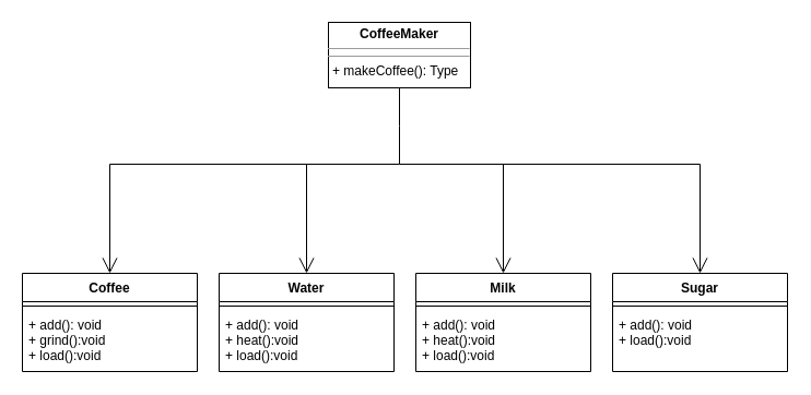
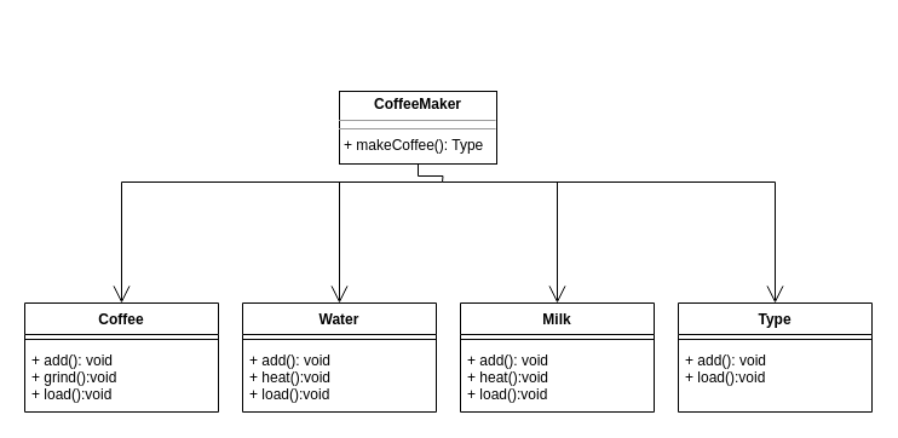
  <mxCell id="0" />
  <mxCell id="1" parent="0" />
  <mxCell id="2" value="Coffee" style="swimlane;fontStyle=1;align=center;verticalAlign=top;childLayout=stackLayout;horizontal=1;startSize=26;horizontalStack=0;resizeParent=1;resizeParentMax=0;resizeLast=0;collapsible=1;marginBottom=0;" vertex="1" parent="1"><mxGeometry x="20" y="250" width="160" height="90" as="geometry" /></mxCell>
  <mxCell id="3" value="" style="line;strokeWidth=1;fillColor=none;align=left;verticalAlign=middle;spacingTop=-1;spacingLeft=3;spacingRight=3;rotatable=0;labelPosition=right;points=[];portConstraint=eastwest;" vertex="1" parent="2"><mxGeometry y="26" width="160" height="8" as="geometry" /></mxCell>
  <mxCell id="4" value="+ add(): void&#10;+ grind():void&#10;+ load():void&#10;" style="text;strokeColor=none;fillColor=none;align=left;verticalAlign=top;spacingLeft=4;spacingRight=4;overflow=hidden;rotatable=0;points=[[0,0.5],[1,0.5]];portConstraint=eastwest;" vertex="1" parent="2"><mxGeometry y="34" width="160" height="56" as="geometry" /></mxCell>
  <mxCell id="5" value="Water" style="swimlane;fontStyle=1;align=center;verticalAlign=top;childLayout=stackLayout;horizontal=1;startSize=26;horizontalStack=0;resizeParent=1;resizeParentMax=0;resizeLast=0;collapsible=1;marginBottom=0;" vertex="1" parent="1"><mxGeometry x="200" y="250" width="160" height="90" as="geometry" /></mxCell>
  <mxCell id="6" value="" style="line;strokeWidth=1;fillColor=none;align=left;verticalAlign=middle;spacingTop=-1;spacingLeft=3;spacingRight=3;rotatable=0;labelPosition=right;points=[];portConstraint=eastwest;" vertex="1" parent="5"><mxGeometry y="26" width="160" height="8" as="geometry" /></mxCell>
  <mxCell id="7" value="+ add(): void&#10;+ heat():void&#10;+ load():void&#10;" style="text;strokeColor=none;fillColor=none;align=left;verticalAlign=top;spacingLeft=4;spacingRight=4;overflow=hidden;rotatable=0;points=[[0,0.5],[1,0.5]];portConstraint=eastwest;" vertex="1" parent="5"><mxGeometry y="34" width="160" height="56" as="geometry" /></mxCell>
  <mxCell id="8" value="Milk" style="swimlane;fontStyle=1;align=center;verticalAlign=top;childLayout=stackLayout;horizontal=1;startSize=26;horizontalStack=0;resizeParent=1;resizeParentMax=0;resizeLast=0;collapsible=1;marginBottom=0;" vertex="1" parent="1"><mxGeometry x="380" y="250" width="160" height="90" as="geometry" /></mxCell>
  <mxCell id="9" value="" style="line;strokeWidth=1;fillColor=none;align=left;verticalAlign=middle;spacingTop=-1;spacingLeft=3;spacingRight=3;rotatable=0;labelPosition=right;points=[];portConstraint=eastwest;" vertex="1" parent="8"><mxGeometry y="26" width="160" height="8" as="geometry" /></mxCell>
  <mxCell id="10" value="+ add(): void&#10;+ heat():void&#10;+ load():void&#10;" style="text;strokeColor=none;fillColor=none;align=left;verticalAlign=top;spacingLeft=4;spacingRight=4;overflow=hidden;rotatable=0;points=[[0,0.5],[1,0.5]];portConstraint=eastwest;" vertex="1" parent="8"><mxGeometry y="34" width="160" height="56" as="geometry" /></mxCell>
- <mxCell id="11" value="Sugar" style="swimlane;fontStyle=1;align=center;verticalAlign=top;childLayout=stackLayout;horizontal=1;startSize=26;horizontalStack=0;resizeParent=1;resizeParentMax=0;resizeLast=0;collapsible=1;marginBottom=0;" vertex="1" parent="1"><mxGeometry x="560" y="250" width="160" height="90" as="geometry" /></mxCell>
+ <mxCell id="11" value="Type" style="swimlane;fontStyle=1;align=center;verticalAlign=top;childLayout=stackLayout;horizontal=1;startSize=26;horizontalStack=0;resizeParent=1;resizeParentMax=0;resizeLast=0;collapsible=1;marginBottom=0;" vertex="1" parent="1"><mxGeometry x="560" y="250" width="160" height="90" as="geometry" /></mxCell>
  <mxCell id="12" value="" style="line;strokeWidth=1;fillColor=none;align=left;verticalAlign=middle;spacingTop=-1;spacingLeft=3;spacingRight=3;rotatable=0;labelPosition=right;points=[];portConstraint=eastwest;" vertex="1" parent="11"><mxGeometry y="26" width="160" height="8" as="geometry" /></mxCell>
  <mxCell id="13" value="+ add(): void&#10;+ load():void&#10;" style="text;strokeColor=none;fillColor=none;align=left;verticalAlign=top;spacingLeft=4;spacingRight=4;overflow=hidden;rotatable=0;points=[[0,0.5],[1,0.5]];portConstraint=eastwest;" vertex="1" parent="11"><mxGeometry y="34" width="160" height="56" as="geometry" /></mxCell>
- <mxCell id="14" value="&lt;p style=&quot;margin: 0px ; margin-top: 4px ; text-align: center&quot;&gt;&lt;b&gt;CoffeeMaker&lt;/b&gt;&lt;/p&gt;&lt;hr size=&quot;1&quot;&gt;&lt;hr size=&quot;1&quot;&gt;&lt;p style=&quot;margin: 0px ; margin-left: 4px&quot;&gt;+ makeCoffee(): Type&lt;/p&gt;" style="verticalAlign=top;align=left;overflow=fill;fontSize=12;fontFamily=Helvetica;html=1;" vertex="1" parent="1"><mxGeometry x="300" y="20" width="130" height="60" as="geometry" /></mxCell>
+ <mxCell id="14" value="&lt;p style=&quot;margin: 0px ; margin-top: 4px ; text-align: center&quot;&gt;&lt;b&gt;CoffeeMaker&lt;/b&gt;&lt;/p&gt;&lt;hr size=&quot;1&quot;&gt;&lt;hr size=&quot;1&quot;&gt;&lt;p style=&quot;margin: 0px ; margin-left: 4px&quot;&gt;+ makeCoffee(): Type&lt;/p&gt;" style="verticalAlign=top;align=left;overflow=fill;fontSize=12;fontFamily=Helvetica;html=1;" vertex="1" parent="1"><mxGeometry x="280" y="75" width="130" height="60" as="geometry" /></mxCell>
  <mxCell id="15" value="" style="endArrow=open;endFill=1;endSize=12;html=1;rounded=0;entryX=0.5;entryY=0;entryDx=0;entryDy=0;" edge="1" parent="1" target="2"><mxGeometry width="160" relative="1" as="geometry"><mxPoint x="100" y="150" as="sourcePoint" /><mxPoint x="420" y="290" as="targetPoint" /></mxGeometry></mxCell>
  <mxCell id="16" value="" style="endArrow=open;endFill=1;endSize=12;html=1;rounded=0;entryX=0.5;entryY=0;entryDx=0;entryDy=0;" edge="1" parent="1" target="5"><mxGeometry width="160" relative="1" as="geometry"><mxPoint x="280" y="150" as="sourcePoint" /><mxPoint x="110" y="260" as="targetPoint" /></mxGeometry></mxCell>
  <mxCell id="17" value="" style="endArrow=open;endFill=1;endSize=12;html=1;rounded=0;entryX=0.5;entryY=0;entryDx=0;entryDy=0;" edge="1" parent="1" target="8"><mxGeometry width="160" relative="1" as="geometry"><mxPoint x="460" y="150" as="sourcePoint" /><mxPoint x="290" y="260" as="targetPoint" /></mxGeometry></mxCell>
  <mxCell id="18" value="" style="endArrow=open;endFill=1;endSize=12;html=1;rounded=0;entryX=0.5;entryY=0;entryDx=0;entryDy=0;" edge="1" parent="1" target="11"><mxGeometry width="160" relative="1" as="geometry"><mxPoint x="640" y="150" as="sourcePoint" /><mxPoint x="470" y="260" as="targetPoint" /></mxGeometry></mxCell>
  <mxCell id="19" value="" style="endArrow=none;html=1;edgeStyle=orthogonalEdgeStyle;rounded=0;startArrow=none;" edge="1" parent="1"><mxGeometry relative="1" as="geometry"><mxPoint x="365" y="150" as="sourcePoint" /><mxPoint x="640" y="150" as="targetPoint" /></mxGeometry></mxCell>
  <mxCell id="20" value="" style="endArrow=none;html=1;edgeStyle=orthogonalEdgeStyle;rounded=0;" edge="1" parent="1"><mxGeometry relative="1" as="geometry"><mxPoint x="100" y="150" as="sourcePoint" /><mxPoint x="365" y="150" as="targetPoint" /></mxGeometry></mxCell>
  <mxCell id="21" value="" style="endArrow=none;html=1;edgeStyle=orthogonalEdgeStyle;rounded=0;exitX=0.5;exitY=1;exitDx=0;exitDy=0;" edge="1" parent="1" source="14"><mxGeometry relative="1" as="geometry"><mxPoint x="350" y="120" as="sourcePoint" /><mxPoint x="365" y="150" as="targetPoint" /></mxGeometry></mxCell>
